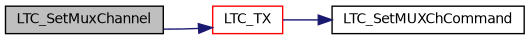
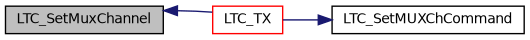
  digraph {
    rankdir=LR
    node [color=black fillcolor=white fontname=Helvetica fontsize=10 shape=record style=filled]
    edge [color=midnightblue fontname=Helvetica fontsize=10 labelfontname=Helvetica labelfontsize=10 style=solid]
    n1 [fillcolor=grey75 fontcolor=black height=0.2 label=LTC_SetMuxChannel width=0.4]
    n2 [color=red height=0.2 label=LTC_TX width=0.4]
    n3 [height=0.2 label=LTC_SetMUXChCommand width=0.4]
-   n1 -> n2
+   n2 -> n1
    n2 -> n3
  }
